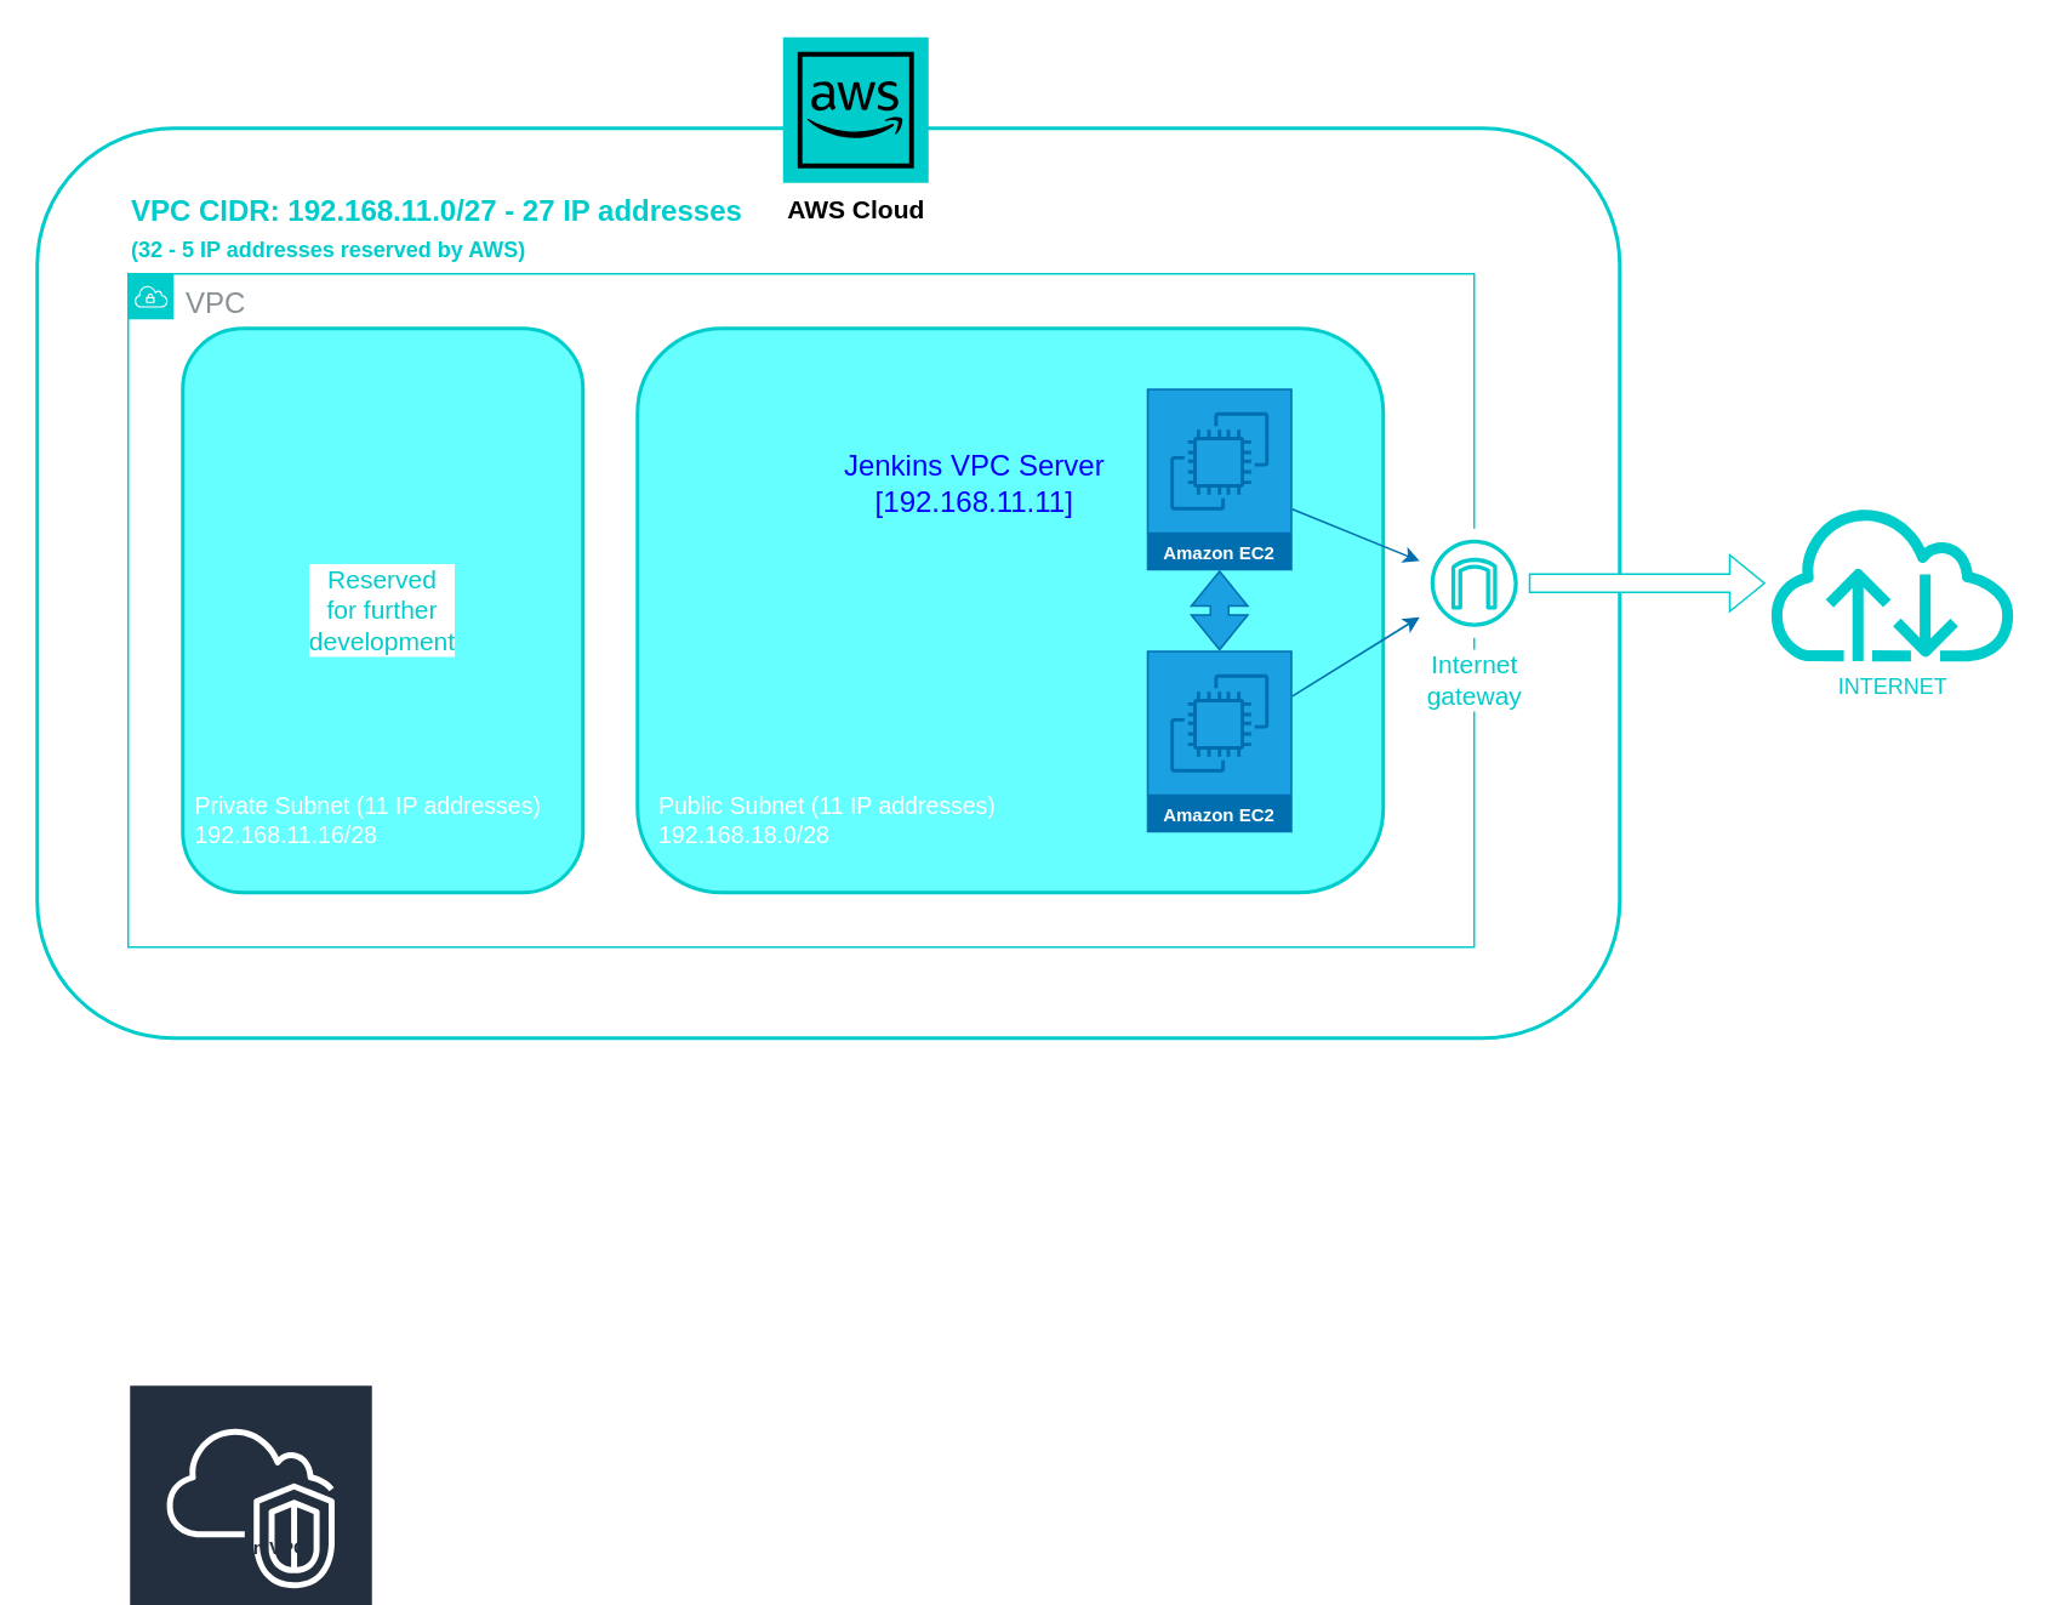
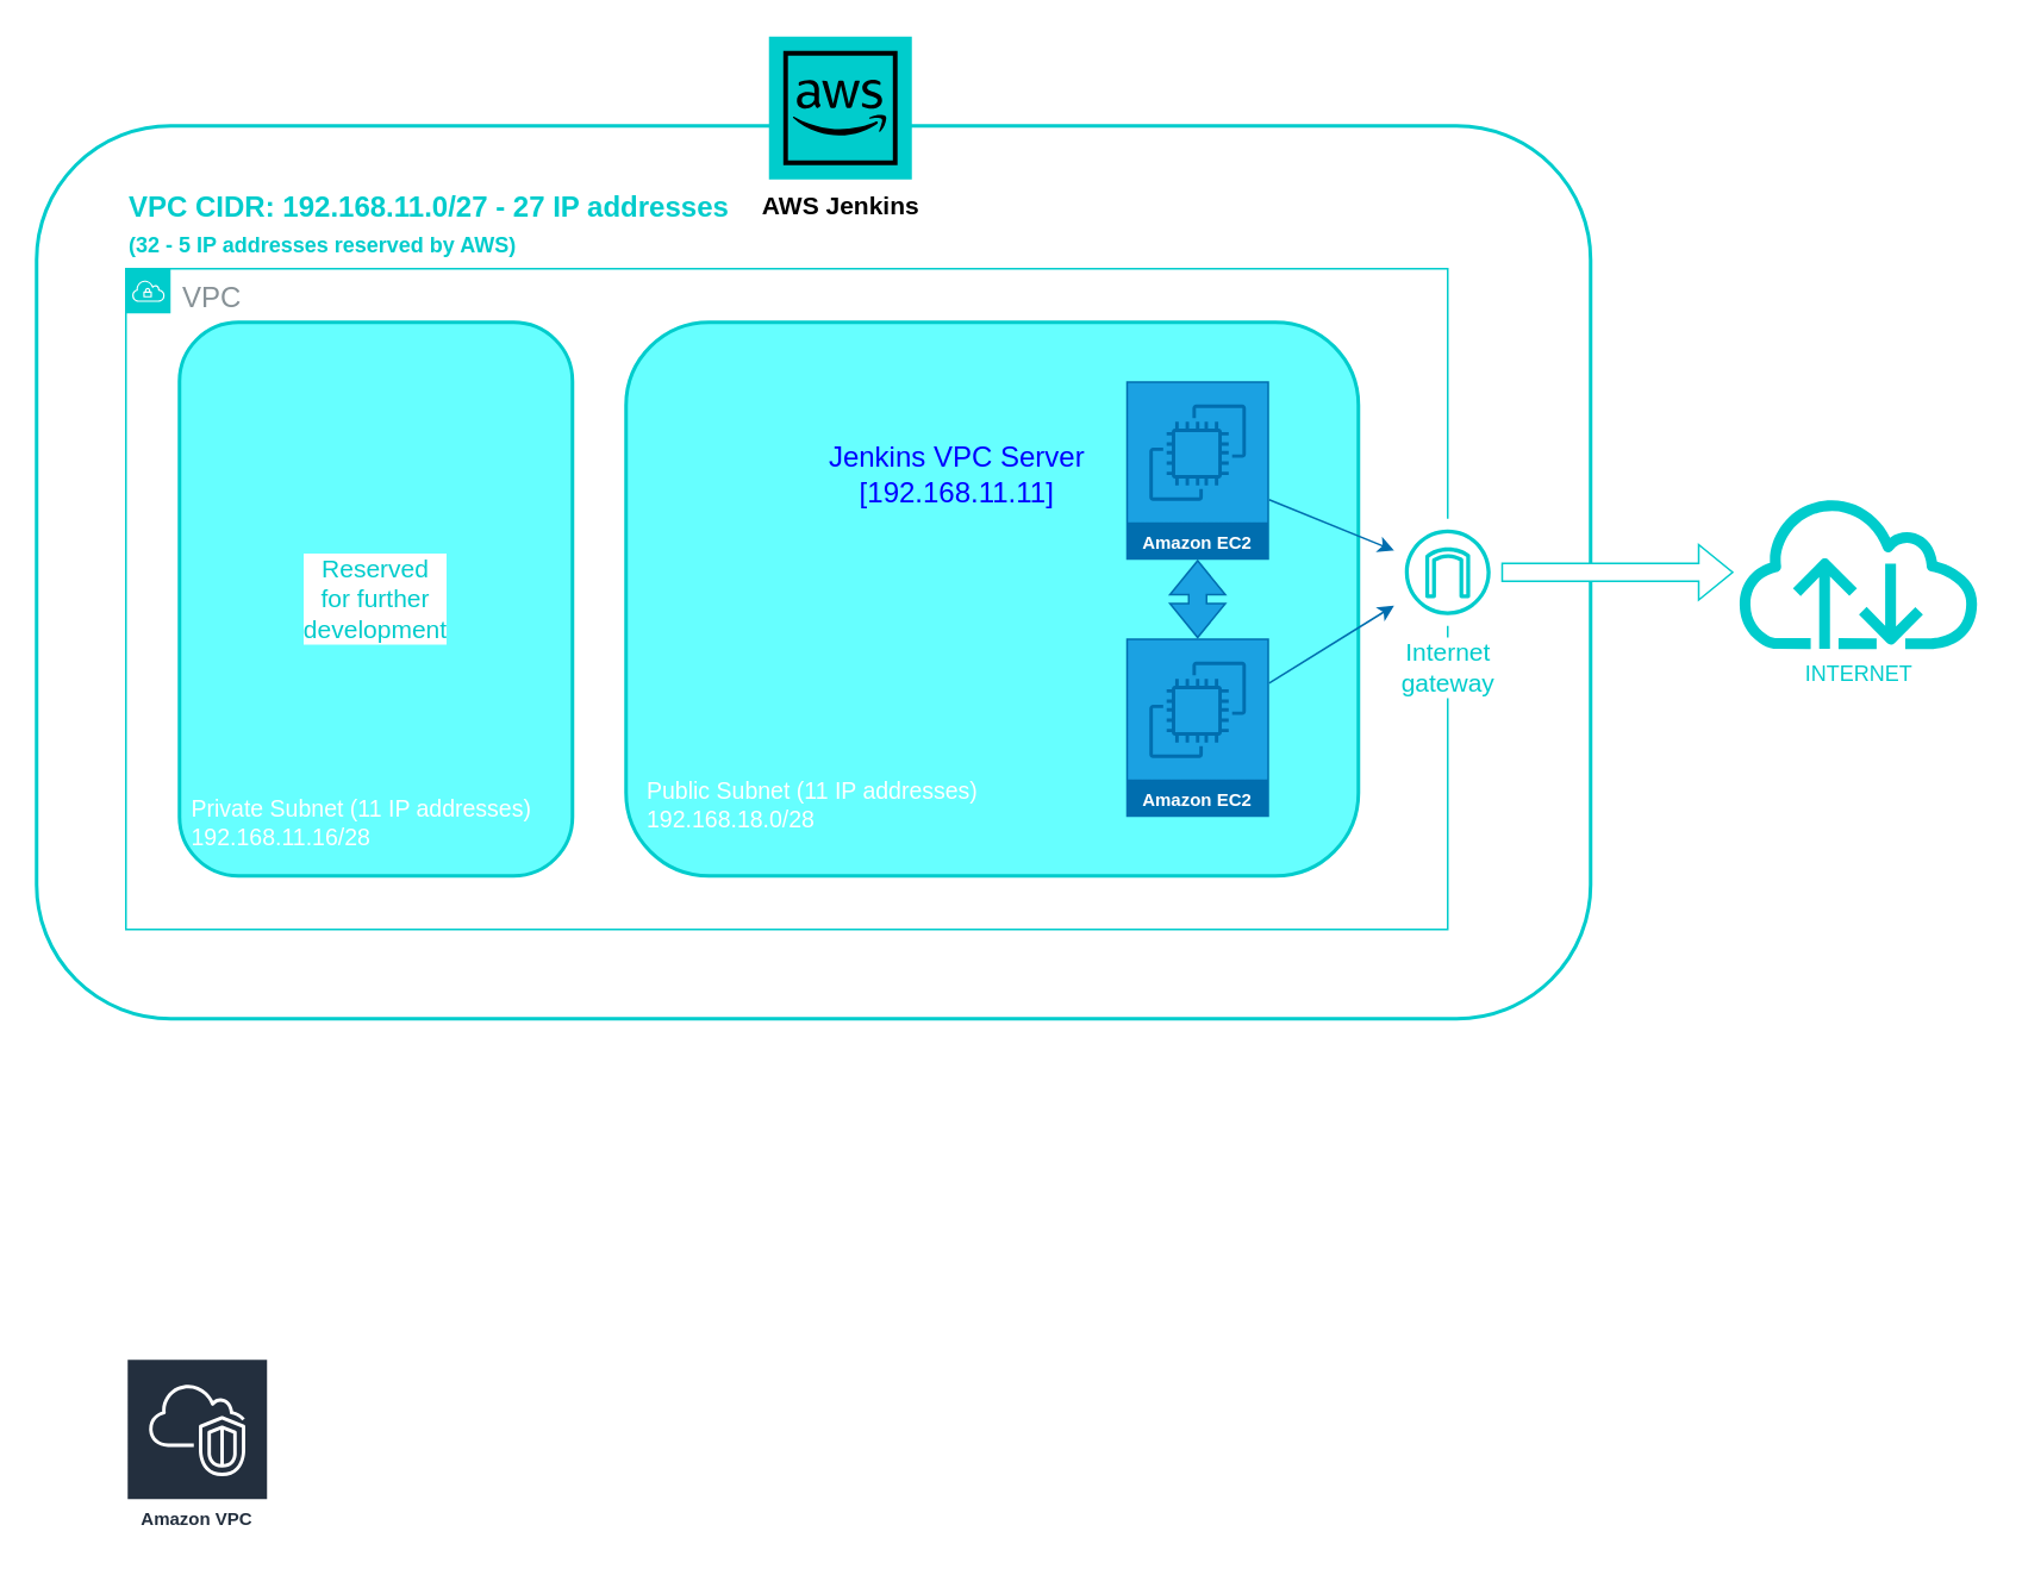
  <mxCell id="0" />
  <mxCell id="1" parent="0" />
  <mxCell id="2" value="" style="rounded=1;whiteSpace=wrap;html=1;labelBackgroundColor=default;strokeColor=#00CCCC;fontSize=14;fontColor=#00CCCC;fillColor=default;strokeWidth=2;" parent="1" vertex="1"><mxGeometry x="20" y="70" width="870" height="500" as="geometry" /></mxCell>
- <mxCell id="3" value="&lt;b&gt;&lt;font style=&quot;font-size: 14px;&quot;&gt;AWS Cloud&lt;/font&gt;&lt;/b&gt;" style="sketch=0;outlineConnect=0;dashed=0;verticalLabelPosition=bottom;verticalAlign=top;align=center;html=1;fontSize=12;fontStyle=0;aspect=fixed;shape=mxgraph.aws4.resourceIcon;resIcon=mxgraph.aws4.aws_cloud;fillColor=#00CCCC;" parent="1" vertex="1"><mxGeometry x="430" y="20" width="80" height="80" as="geometry" /></mxCell>
+ <mxCell id="3" value="&lt;b&gt;&lt;font style=&quot;font-size: 14px;&quot;&gt;AWS Jenkins&lt;/font&gt;&lt;/b&gt;" style="sketch=0;outlineConnect=0;dashed=0;verticalLabelPosition=bottom;verticalAlign=top;align=center;html=1;fontSize=12;fontStyle=0;aspect=fixed;shape=mxgraph.aws4.resourceIcon;resIcon=mxgraph.aws4.aws_cloud;fillColor=#00CCCC;" parent="1" vertex="1"><mxGeometry x="430" y="20" width="80" height="80" as="geometry" /></mxCell>
  <mxCell id="4" value="&lt;font style=&quot;font-size: 16px;&quot;&gt;VPC&lt;/font&gt;" style="sketch=0;outlineConnect=0;gradientColor=none;html=1;whiteSpace=wrap;fontSize=12;fontStyle=0;shape=mxgraph.aws4.group;grIcon=mxgraph.aws4.group_vpc;strokeColor=#00CCCC;fillColor=none;verticalAlign=top;align=left;spacingLeft=30;fontColor=#879196;dashed=0;" parent="1" vertex="1"><mxGeometry x="70" y="150" width="740" height="370" as="geometry" /></mxCell>
  <mxCell id="5" value="" style="rounded=1;whiteSpace=wrap;html=1;labelBackgroundColor=default;strokeColor=#00CCCC;strokeWidth=2;fontSize=14;fontColor=#00CCCC;fillColor=#66FFFF;" parent="1" vertex="1"><mxGeometry x="350" y="180" width="410" height="310" as="geometry" /></mxCell>
  <mxCell id="6" value="Amazon EC2" style="sketch=0;outlineConnect=0;strokeColor=#006EAF;fillColor=#1ba1e2;dashed=0;verticalLabelPosition=middle;verticalAlign=bottom;align=center;html=1;whiteSpace=wrap;fontSize=10;fontStyle=1;spacing=3;shape=mxgraph.aws4.productIcon;prIcon=mxgraph.aws4.ec2;fontColor=#ffffff;" parent="1" vertex="1"><mxGeometry x="630" y="213" width="80" height="100" as="geometry" /></mxCell>
  <mxCell id="7" value="Amazon EC2" style="sketch=0;outlineConnect=0;strokeColor=#006EAF;fillColor=#1ba1e2;dashed=0;verticalLabelPosition=middle;verticalAlign=bottom;align=center;html=1;whiteSpace=wrap;fontSize=10;fontStyle=1;spacing=3;shape=mxgraph.aws4.productIcon;prIcon=mxgraph.aws4.ec2;fontColor=#ffffff;" parent="1" vertex="1"><mxGeometry x="630" y="357" width="80" height="100" as="geometry" /></mxCell>
- <mxCell id="8" value="Amazon VPC" style="sketch=0;outlineConnect=0;fontColor=#232F3E;gradientColor=none;strokeColor=#ffffff;fillColor=#232F3E;dashed=0;verticalLabelPosition=middle;verticalAlign=bottom;align=center;html=1;whiteSpace=wrap;fontSize=10;fontStyle=1;spacing=3;shape=mxgraph.aws4.productIcon;prIcon=mxgraph.aws4.vpc;" parent="1" vertex="1"><mxGeometry x="70" y="760" width="135" height="100" as="geometry" /></mxCell>
+ <mxCell id="8" value="Amazon VPC" style="sketch=0;outlineConnect=0;fontColor=#232F3E;gradientColor=none;strokeColor=#ffffff;fillColor=#232F3E;dashed=0;verticalLabelPosition=middle;verticalAlign=bottom;align=center;html=1;whiteSpace=wrap;fontSize=10;fontStyle=1;spacing=3;shape=mxgraph.aws4.productIcon;prIcon=mxgraph.aws4.vpc;" parent="1" vertex="1"><mxGeometry x="70" y="760" width="80" height="100" as="geometry" /></mxCell>
  <mxCell id="9" value="&lt;font style=&quot;font-size: 14px;&quot; color=&quot;#00CCCC&quot;&gt;Internet&lt;br&gt;gateway&lt;/font&gt;" style="sketch=0;outlineConnect=0;fontColor=#232F3E;gradientColor=none;strokeColor=#00CCCC;fillColor=default;dashed=0;verticalLabelPosition=bottom;verticalAlign=top;align=center;html=1;fontSize=12;fontStyle=0;aspect=fixed;shape=mxgraph.aws4.resourceIcon;resIcon=mxgraph.aws4.internet_gateway;labelBackgroundColor=default;" parent="1" vertex="1"><mxGeometry x="780" y="290" width="60" height="60" as="geometry" /></mxCell>
  <mxCell id="10" value="&lt;div align=&quot;left&quot;&gt;&lt;b&gt;&lt;font style=&quot;font-size: 16px;&quot; color=&quot;#00CCCC&quot;&gt;VPC CIDR: 192.168.11.0/27 - 27 IP addresses &lt;br&gt;&lt;/font&gt;&lt;/b&gt;&lt;/div&gt;&lt;div align=&quot;left&quot;&gt;&lt;font size=&quot;1&quot;&gt;&lt;b&gt;&lt;font style=&quot;font-size: 12px;&quot; color=&quot;#00CCCC&quot;&gt;(32 - 5 IP addresses reserved by AWS)&lt;/font&gt;&lt;/b&gt;&lt;/font&gt;&lt;/div&gt;" style="text;html=1;align=left;verticalAlign=middle;resizable=0;points=[];autosize=1;strokeColor=none;fillColor=none;fontSize=16;" parent="1" vertex="1"><mxGeometry x="70" y="100" width="360" height="50" as="geometry" /></mxCell>
  <mxCell id="11" value="" style="shape=flexArrow;endArrow=classic;html=1;rounded=0;strokeColor=#00CCCC;fontSize=14;fontColor=#00CCCC;fillColor=default;" parent="1" source="9" edge="1"><mxGeometry width="50" height="50" relative="1" as="geometry"><mxPoint x="940" y="404" as="sourcePoint" /><mxPoint x="970" y="320" as="targetPoint" /></mxGeometry></mxCell>
  <mxCell id="12" value="&lt;font color=&quot;#00CCCC&quot;&gt;INTERNET&lt;/font&gt;" style="sketch=0;outlineConnect=0;fillColor=#00CCCC;strokeColor=#0e8088;dashed=0;verticalLabelPosition=bottom;verticalAlign=top;align=center;html=1;fontSize=12;fontStyle=0;aspect=fixed;pointerEvents=1;shape=mxgraph.aws4.internet;labelBackgroundColor=default;strokeWidth=2;" parent="1" vertex="1"><mxGeometry x="970" y="277" width="139.75" height="86" as="geometry" /></mxCell>
  <mxCell id="13" value="&lt;div style=&quot;font-size: 13px;&quot; align=&quot;left&quot;&gt;&lt;font style=&quot;font-size: 13px;&quot; color=&quot;#FFFFFF&quot;&gt;Public Subnet (11 IP addresses)&lt;br&gt;&lt;/font&gt;&lt;/div&gt;&lt;div style=&quot;font-size: 13px;&quot; align=&quot;left&quot;&gt;&lt;font style=&quot;font-size: 13px;&quot; color=&quot;#FFFFFF&quot;&gt;192.168.18.0/28&lt;/font&gt;&lt;/div&gt;" style="text;html=1;align=left;verticalAlign=middle;resizable=0;points=[];autosize=1;fontSize=14;" parent="1" vertex="1"><mxGeometry x="360" y="430" width="210" height="40" as="geometry" /></mxCell>
  <mxCell id="14" value="&lt;div&gt;&lt;span class=&quot;HwtZe&quot; lang=&quot;en&quot;&gt;&lt;span class=&quot;jCAhz ChMk0b&quot;&gt;&lt;span class=&quot;ryNqvb&quot;&gt;Reserved&lt;/span&gt;&lt;/span&gt;&lt;/span&gt;&lt;/div&gt;&lt;div&gt;&lt;span class=&quot;HwtZe&quot; lang=&quot;en&quot;&gt;&lt;span class=&quot;jCAhz ChMk0b&quot;&gt;&lt;span class=&quot;ryNqvb&quot;&gt;for further &lt;br&gt;&lt;/span&gt;&lt;/span&gt;&lt;/span&gt;&lt;/div&gt;&lt;div&gt;&lt;span class=&quot;HwtZe&quot; lang=&quot;en&quot;&gt;&lt;span class=&quot;jCAhz ChMk0b&quot;&gt;&lt;span class=&quot;ryNqvb&quot;&gt;development&lt;/span&gt;&lt;/span&gt;&lt;/span&gt;&lt;/div&gt;" style="rounded=1;whiteSpace=wrap;html=1;labelBackgroundColor=default;strokeColor=#00CCCC;strokeWidth=2;fontSize=14;fontColor=#00CCCC;fillColor=#66FFFF;" parent="1" vertex="1"><mxGeometry x="100" y="180" width="220" height="310" as="geometry" /></mxCell>
- <mxCell id="15" value="&lt;div style=&quot;font-size: 13px;&quot; align=&quot;left&quot;&gt;&lt;font style=&quot;font-size: 13px;&quot; color=&quot;#FFFFFF&quot;&gt;Private Subnet &lt;/font&gt;&lt;font style=&quot;font-size: 13px;&quot; color=&quot;#FFFFFF&quot;&gt;(11 IP addresses)&lt;/font&gt;&lt;/div&gt;&lt;div style=&quot;font-size: 13px;&quot; align=&quot;left&quot;&gt;&lt;font style=&quot;font-size: 13px;&quot; color=&quot;#FFFFFF&quot;&gt;192.168.11.16/28&lt;/font&gt;&lt;/div&gt;" style="text;html=1;align=left;verticalAlign=middle;resizable=0;points=[];autosize=1;fontSize=14;" parent="1" vertex="1"><mxGeometry x="105" y="430" width="210" height="40" as="geometry" /></mxCell>
+ <mxCell id="15" value="&lt;div style=&quot;font-size: 13px;&quot; align=&quot;left&quot;&gt;&lt;font style=&quot;font-size: 13px;&quot; color=&quot;#FFFFFF&quot;&gt;Private Subnet &lt;/font&gt;&lt;font style=&quot;font-size: 13px;&quot; color=&quot;#FFFFFF&quot;&gt;(11 IP addresses)&lt;/font&gt;&lt;/div&gt;&lt;div style=&quot;font-size: 13px;&quot; align=&quot;left&quot;&gt;&lt;font style=&quot;font-size: 13px;&quot; color=&quot;#FFFFFF&quot;&gt;192.168.11.16/28&lt;/font&gt;&lt;/div&gt;" style="text;html=1;align=left;verticalAlign=middle;resizable=0;points=[];autosize=1;fontSize=14;" parent="1" vertex="1"><mxGeometry x="105" y="440" width="210" height="40" as="geometry" /></mxCell>
  <mxCell id="16" value="" style="shape=flexArrow;endArrow=classic;startArrow=classic;html=1;rounded=0;fillColor=#1ba1e2;strokeColor=#006EAF;" parent="1" source="7" target="6" edge="1"><mxGeometry width="100" height="100" relative="1" as="geometry"><mxPoint x="560" y="463" as="sourcePoint" /><mxPoint x="660" y="363" as="targetPoint" /></mxGeometry></mxCell>
  <mxCell id="17" value="" style="endArrow=classic;html=1;rounded=0;fillColor=#1ba1e2;strokeColor=#006EAF;" edge="1" parent="1" source="7" target="9"><mxGeometry width="50" height="50" relative="1" as="geometry"><mxPoint x="550" y="400" as="sourcePoint" /><mxPoint x="600" y="350" as="targetPoint" /></mxGeometry></mxCell>
  <mxCell id="18" value="" style="endArrow=classic;html=1;rounded=0;fillColor=#1ba1e2;strokeColor=#006EAF;" edge="1" parent="1" source="6" target="9"><mxGeometry width="50" height="50" relative="1" as="geometry"><mxPoint x="680" y="395.333" as="sourcePoint" /><mxPoint x="790" y="344" as="targetPoint" /></mxGeometry></mxCell>
  <mxCell id="19" value="&lt;div style=&quot;font-size: 16px;&quot; align=&quot;center&quot;&gt;&lt;font style=&quot;font-size: 16px;&quot;&gt;Jenkins VPC Server&lt;/font&gt;&lt;/div&gt;&lt;div style=&quot;font-size: 16px;&quot; align=&quot;center&quot;&gt;&lt;font style=&quot;font-size: 16px;&quot;&gt;[192.168.11.11]&lt;/font&gt;&lt;br&gt;&lt;/div&gt;" style="text;html=1;align=center;verticalAlign=middle;resizable=0;points=[];autosize=1;fontSize=14;fontColor=#0000FF;" vertex="1" parent="1"><mxGeometry x="450" y="240" width="170" height="50" as="geometry" /></mxCell>
